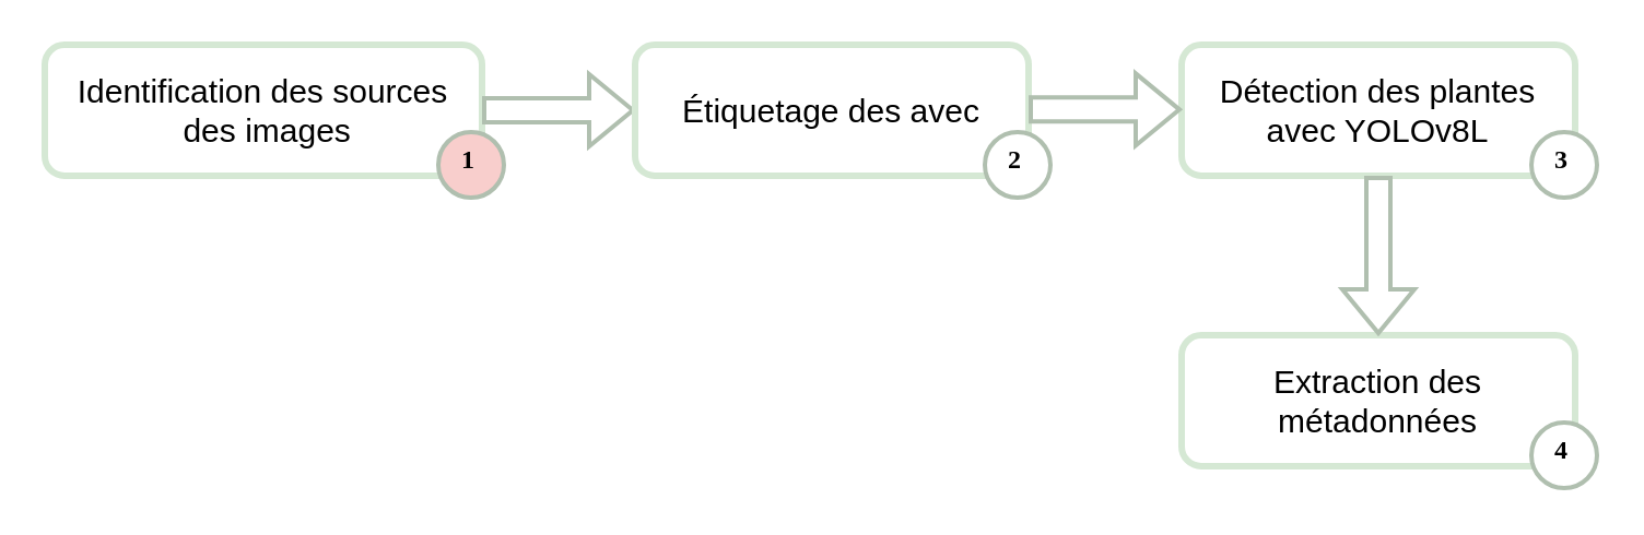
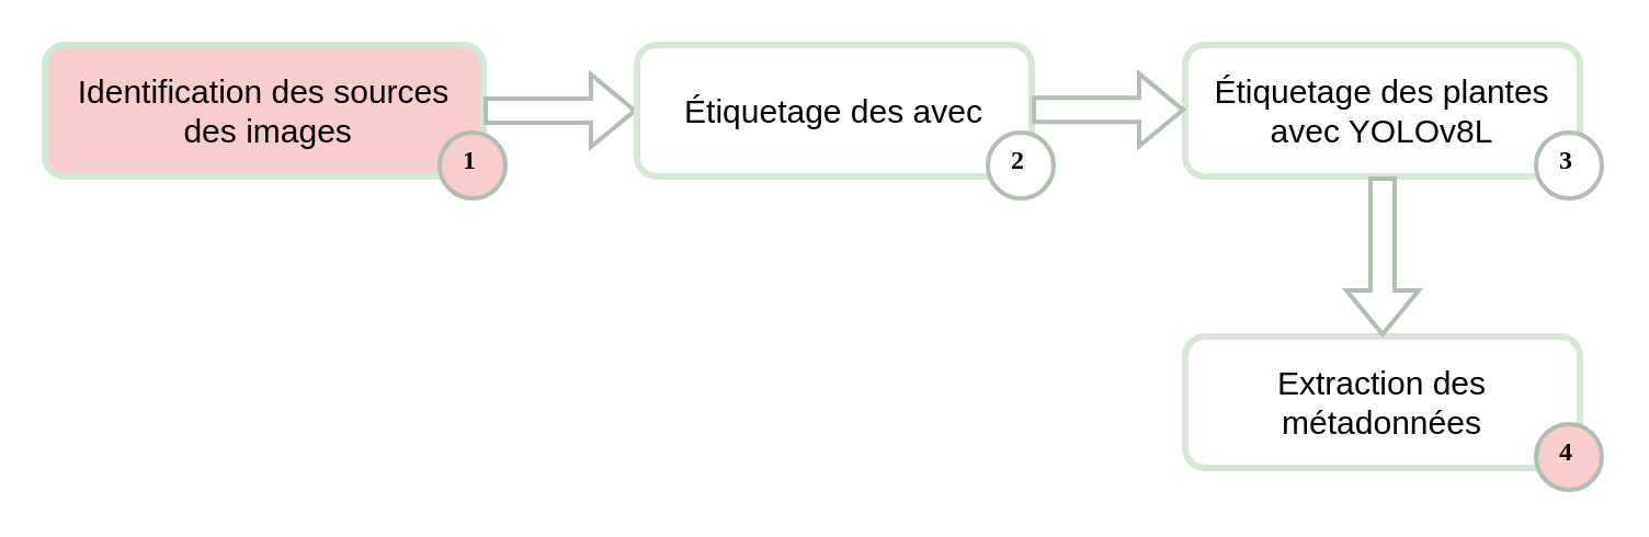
  <mxCell id="0" />
  <mxCell id="1" parent="0" />
- <mxCell id="2" value="&lt;font style=&quot;font-size: 15px;&quot;&gt;Identification des sources&lt;/font&gt;&lt;div&gt;&lt;font style=&quot;font-size: 15px;&quot;&gt;&amp;nbsp;des images&lt;/font&gt;&lt;/div&gt;" style="rounded=1;whiteSpace=wrap;html=1;fillColor=#FFFFFF;strokeColor=#D5E8D4;strokeWidth=3;" vertex="1" parent="1"><mxGeometry x="20" y="20" width="200" height="60" as="geometry" /></mxCell>
+ <mxCell id="2" value="&lt;font style=&quot;font-size: 15px;&quot;&gt;Identification des sources&lt;/font&gt;&lt;div&gt;&lt;font style=&quot;font-size: 15px;&quot;&gt;&amp;nbsp;des images&lt;/font&gt;&lt;/div&gt;" style="rounded=1;whiteSpace=wrap;html=1;fillColor=#f8cecc;strokeColor=#D5E8D4;strokeWidth=3;" vertex="1" parent="1"><mxGeometry x="20" y="20" width="200" height="60" as="geometry" /></mxCell>
  <mxCell id="3" value="" style="shape=flexArrow;endArrow=classic;html=1;rounded=0;entryX=0;entryY=0.5;entryDx=0;entryDy=0;exitX=1;exitY=0.5;exitDx=0;exitDy=0;strokeColor=#B0BFAF;strokeWidth=2;" edge="1" parent="1" source="2"><mxGeometry width="50" height="50" relative="1" as="geometry"><mxPoint x="230" y="50" as="sourcePoint" /><mxPoint x="290" y="50" as="targetPoint" /></mxGeometry></mxCell>
  <mxCell id="4" value="&lt;b&gt;1&lt;/b&gt;" style="ellipse;whiteSpace=wrap;html=1;aspect=fixed;strokeWidth=2;fontFamily=Tahoma;spacingBottom=4;spacingRight=2;strokeColor=#B0BFAF;fillColor=#f8cecc;" vertex="1" parent="1"><mxGeometry x="200" y="60" width="30" height="30" as="geometry" /></mxCell>
  <mxCell id="5" value="&lt;span style=&quot;font-size: 15px;&quot;&gt;Étiquetage des avec&lt;/span&gt;" style="rounded=1;whiteSpace=wrap;html=1;fillColor=#FFFFFF;strokeColor=#D5E8D4;strokeWidth=3;" vertex="1" parent="1"><mxGeometry x="290" y="20" width="180" height="60" as="geometry" /></mxCell>
- <mxCell id="6" value="&lt;span style=&quot;font-size: 15px;&quot;&gt;Détection des plantes avec YOLOv8L&lt;/span&gt;" style="rounded=1;whiteSpace=wrap;html=1;fillColor=#FFFFFF;strokeColor=#D5E8D4;strokeWidth=3;" vertex="1" parent="1"><mxGeometry x="540" y="20" width="180" height="60" as="geometry" /></mxCell>
+ <mxCell id="6" value="&lt;span style=&quot;font-size: 15px;&quot;&gt;Étiquetage des plantes avec YOLOv8L&lt;/span&gt;" style="rounded=1;whiteSpace=wrap;html=1;fillColor=#FFFFFF;strokeColor=#D5E8D4;strokeWidth=3;" vertex="1" parent="1"><mxGeometry x="540" y="20" width="180" height="60" as="geometry" /></mxCell>
  <mxCell id="7" value="&lt;span style=&quot;font-size: 15px;&quot;&gt;Extraction des métadonnées&lt;/span&gt;" style="rounded=1;whiteSpace=wrap;html=1;fillColor=#FFFFFF;strokeColor=#D5E8D4;strokeWidth=3;" vertex="1" parent="1"><mxGeometry x="540" y="153" width="180" height="60" as="geometry" /></mxCell>
  <mxCell id="8" value="&lt;b&gt;2&lt;/b&gt;" style="ellipse;whiteSpace=wrap;html=1;aspect=fixed;strokeWidth=2;fontFamily=Tahoma;spacingBottom=4;spacingRight=2;strokeColor=#B0BFAF;fillColor=#FFFFFF;" vertex="1" parent="1"><mxGeometry x="450" y="60" width="30" height="30" as="geometry" /></mxCell>
  <mxCell id="9" value="&lt;b&gt;3&lt;/b&gt;" style="ellipse;whiteSpace=wrap;html=1;aspect=fixed;strokeWidth=2;fontFamily=Tahoma;spacingBottom=4;spacingRight=2;strokeColor=#B0BFAF;fillColor=#FFFFFF;" vertex="1" parent="1"><mxGeometry x="700" y="60" width="30" height="30" as="geometry" /></mxCell>
- <mxCell id="10" value="&lt;b&gt;4&lt;/b&gt;" style="ellipse;whiteSpace=wrap;html=1;aspect=fixed;strokeWidth=2;fontFamily=Tahoma;spacingBottom=4;spacingRight=2;strokeColor=#B0BFAF;fillColor=#FFFFFF;" vertex="1" parent="1"><mxGeometry x="700" y="193" width="30" height="30" as="geometry" /></mxCell>
+ <mxCell id="10" value="&lt;b&gt;4&lt;/b&gt;" style="ellipse;whiteSpace=wrap;html=1;aspect=fixed;strokeWidth=2;fontFamily=Tahoma;spacingBottom=4;spacingRight=2;strokeColor=#B0BFAF;fillColor=#f8cecc;" vertex="1" parent="1"><mxGeometry x="700" y="193" width="30" height="30" as="geometry" /></mxCell>
  <mxCell id="11" value="" style="shape=flexArrow;endArrow=classic;html=1;rounded=0;entryX=0;entryY=0.5;entryDx=0;entryDy=0;exitX=1;exitY=0.5;exitDx=0;exitDy=0;strokeColor=#B0BFAF;strokeWidth=2;" edge="1" parent="1"><mxGeometry width="50" height="50" relative="1" as="geometry"><mxPoint x="470" y="49.67" as="sourcePoint" /><mxPoint x="540" y="49.67" as="targetPoint" /></mxGeometry></mxCell>
  <mxCell id="12" value="" style="shape=flexArrow;endArrow=classic;html=1;rounded=0;entryX=0.5;entryY=0;entryDx=0;entryDy=0;exitX=0.5;exitY=1;exitDx=0;exitDy=0;strokeColor=#B0BFAF;strokeWidth=2;" edge="1" parent="1" source="6" target="7"><mxGeometry width="50" height="50" relative="1" as="geometry"><mxPoint x="630" y="89.31" as="sourcePoint" /><mxPoint x="700" y="89.31" as="targetPoint" /></mxGeometry></mxCell>
